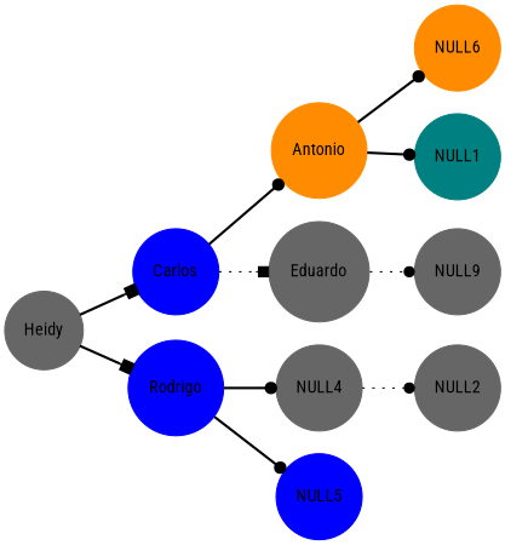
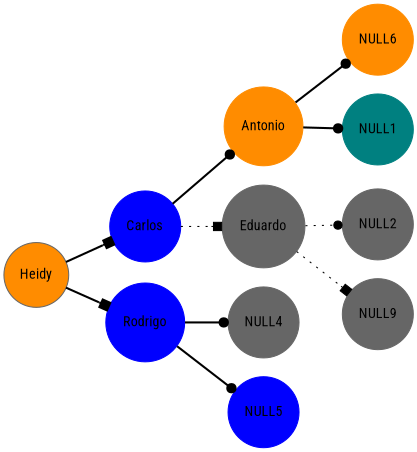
  digraph {
    fontname="Roboto Condensed"
    rankdir=LR
    node [color=gray40 fontname="Roboto Condensed" shape=circle style=filled]
    edge [arrowhead=dot color=black fontname="Roboto Condensed" style=bold]
    Carlos [color=blue]
-   Heidy
+   Heidy [fillcolor=darkorange]
    Rodrigo [color=blue]
    Antonio [color=darkorange]
    Eduardo
    NULL4
    NULL5 [color=blue]
    n8 [color=darkorange label=NULL6]
    NULL1 [color=teal]
    NULL2
    n11 [label=NULL9]
    Carlos -> Antonio
    Carlos -> Eduardo [arrowhead=box style=dotted]
    Heidy -> Carlos [arrowhead=box]
    Heidy -> Rodrigo [arrowhead=box]
    Rodrigo -> NULL4
    Rodrigo -> NULL5
    Antonio -> n8
    Antonio -> NULL1
-   NULL4 -> NULL2 [style=dotted]
-   Eduardo -> n11 [style=dotted]
+   Eduardo -> NULL2 [style=dotted]
+   Eduardo -> n11 [arrowhead=box style=dotted]
  }
